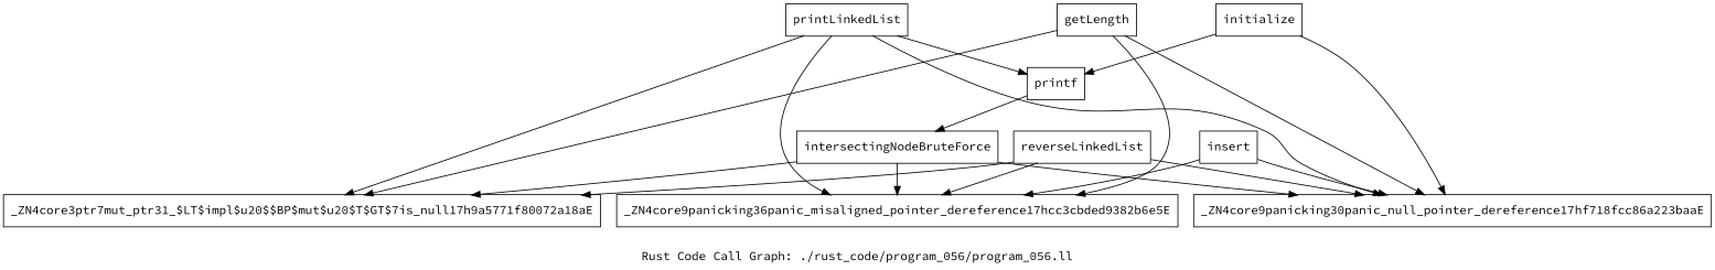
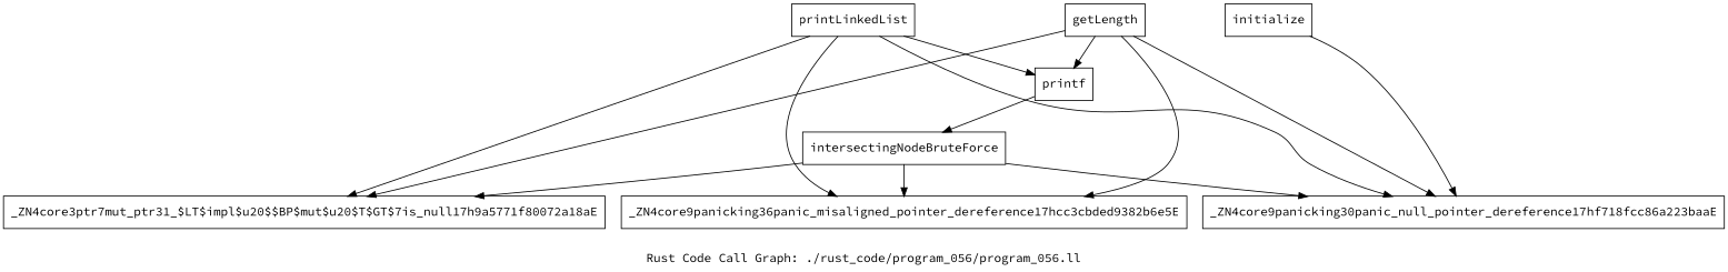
  digraph {
    fontname="Source Code Pro"
    label="Rust Code Call Graph: ./rust_code/program_056/program_056.ll"
    node [fontname="Source Code Pro" shape=record]
    edge [fontname="Source Code Pro"]
    n1 [label="{_ZN4core3ptr7mut_ptr31_$LT$impl$u20$$BP$mut$u20$T$GT$7is_null17h9a5771f80072a18aE}"]
    n2 [label="{initialize}"]
    n3 [label="{_ZN4core9panicking30panic_null_pointer_dereference17hf718fcc86a223baaE}"]
-   n4 [label="{insert}"]
    n5 [label="{_ZN4core9panicking36panic_misaligned_pointer_dereference17hcc3cbded9382b6e5E}"]
    n6 [label="{getLength}"]
    n7 [label="{printf}"]
    n8 [label="{intersectingNodeBruteForce}"]
    n9 [label="{printLinkedList}"]
-   n10 [label="{reverseLinkedList}"]
    n2 -> n3
-   n4 -> n3
-   n4 -> n5
    n6 -> n1
    n6 -> n3
    n6 -> n5
-   n2 -> n7
+   n6 -> n7
    n7 -> n8
    n8 -> n1
    n8 -> n3
    n8 -> n5
    n9 -> n1
    n9 -> n3
    n9 -> n5
    n9 -> n7
-   n10 -> n1
-   n10 -> n3
-   n10 -> n5
  }
